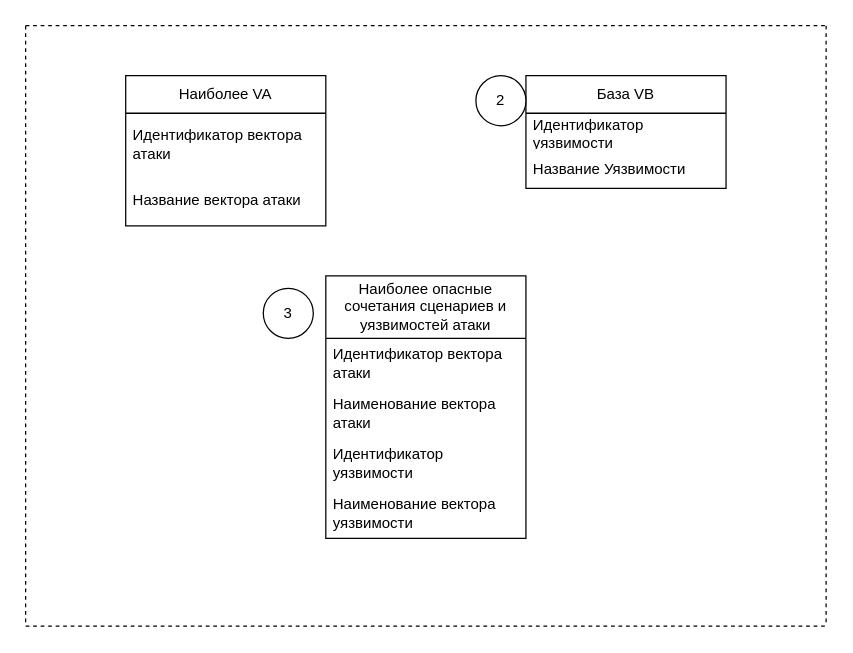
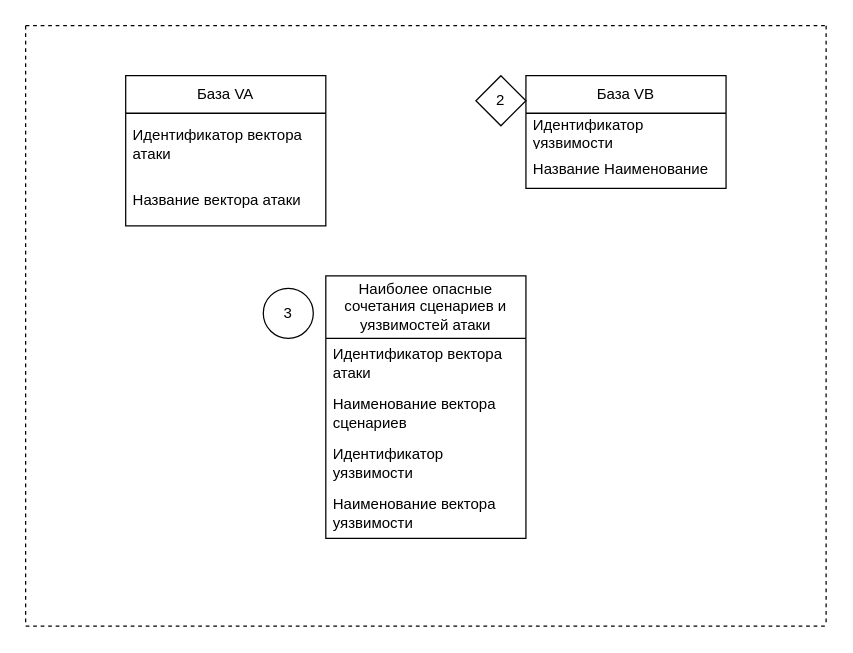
  <mxCell id="0" />
  <mxCell id="1" parent="0" />
  <mxCell id="2" value="" style="endArrow=none;dashed=1;html=1;rounded=0;" parent="1" edge="1"><mxGeometry width="50" height="50" relative="1" as="geometry"><mxPoint x="20" y="20" as="sourcePoint" /><mxPoint x="660" y="20" as="targetPoint" /></mxGeometry></mxCell>
  <mxCell id="3" value="" style="endArrow=none;dashed=1;html=1;rounded=0;" parent="1" edge="1"><mxGeometry width="50" height="50" relative="1" as="geometry"><mxPoint x="20" y="20" as="sourcePoint" /><mxPoint x="20" y="500" as="targetPoint" /></mxGeometry></mxCell>
  <mxCell id="4" value="" style="endArrow=none;dashed=1;html=1;rounded=0;" parent="1" edge="1"><mxGeometry width="50" height="50" relative="1" as="geometry"><mxPoint x="20" y="500" as="sourcePoint" /><mxPoint x="660" y="500" as="targetPoint" /></mxGeometry></mxCell>
- <mxCell id="5" value="Наиболее VA" style="swimlane;fontStyle=0;childLayout=stackLayout;horizontal=1;startSize=30;horizontalStack=0;resizeParent=1;resizeParentMax=0;resizeLast=0;collapsible=1;marginBottom=0;whiteSpace=wrap;html=1;" parent="1" vertex="1"><mxGeometry x="100" y="60" width="160" height="120" as="geometry" /></mxCell>
+ <mxCell id="5" value="База VA" style="swimlane;fontStyle=0;childLayout=stackLayout;horizontal=1;startSize=30;horizontalStack=0;resizeParent=1;resizeParentMax=0;resizeLast=0;collapsible=1;marginBottom=0;whiteSpace=wrap;html=1;" parent="1" vertex="1"><mxGeometry x="100" y="60" width="160" height="120" as="geometry" /></mxCell>
  <mxCell id="6" value="Идентификатор вектора атаки" style="text;strokeColor=none;fillColor=none;align=left;verticalAlign=middle;spacingLeft=4;spacingRight=4;overflow=hidden;points=[[0,0.5],[1,0.5]];portConstraint=eastwest;rotatable=0;whiteSpace=wrap;html=1;" parent="5" vertex="1"><mxGeometry y="30" width="160" height="50" as="geometry" /></mxCell>
  <mxCell id="7" value="Название вектора атаки" style="text;strokeColor=none;fillColor=none;align=left;verticalAlign=middle;spacingLeft=4;spacingRight=4;overflow=hidden;points=[[0,0.5],[1,0.5]];portConstraint=eastwest;rotatable=0;whiteSpace=wrap;html=1;" parent="5" vertex="1"><mxGeometry y="80" width="160" height="40" as="geometry" /></mxCell>
  <mxCell id="8" value="База VB" style="swimlane;fontStyle=0;childLayout=stackLayout;horizontal=1;startSize=30;horizontalStack=0;resizeParent=1;resizeParentMax=0;resizeLast=0;collapsible=1;marginBottom=0;whiteSpace=wrap;html=1;" parent="1" vertex="1"><mxGeometry x="420" y="60" width="160" height="90" as="geometry" /></mxCell>
  <mxCell id="9" value="Идентификатор уязвимости" style="text;strokeColor=none;fillColor=none;align=left;verticalAlign=middle;spacingLeft=4;spacingRight=4;overflow=hidden;points=[[0,0.5],[1,0.5]];portConstraint=eastwest;rotatable=0;whiteSpace=wrap;html=1;" parent="8" vertex="1"><mxGeometry y="30" width="160" height="30" as="geometry" /></mxCell>
- <mxCell id="10" value="Название Уязвимости" style="text;strokeColor=none;fillColor=none;align=left;verticalAlign=middle;spacingLeft=4;spacingRight=4;overflow=hidden;points=[[0,0.5],[1,0.5]];portConstraint=eastwest;rotatable=0;whiteSpace=wrap;html=1;" parent="8" vertex="1"><mxGeometry y="60" width="160" height="30" as="geometry" /></mxCell>
+ <mxCell id="10" value="Название Наименование" style="text;strokeColor=none;fillColor=none;align=left;verticalAlign=middle;spacingLeft=4;spacingRight=4;overflow=hidden;points=[[0,0.5],[1,0.5]];portConstraint=eastwest;rotatable=0;whiteSpace=wrap;html=1;" parent="8" vertex="1"><mxGeometry y="60" width="160" height="30" as="geometry" /></mxCell>
  <mxCell id="11" value="" style="endArrow=none;dashed=1;html=1;rounded=0;" parent="1" edge="1"><mxGeometry width="50" height="50" relative="1" as="geometry"><mxPoint x="660" y="20" as="sourcePoint" /><mxPoint x="660" y="500" as="targetPoint" /></mxGeometry></mxCell>
  <mxCell id="12" value="Наиболее опасные сочетания сценариев и уязвимостей атаки" style="swimlane;fontStyle=0;childLayout=stackLayout;horizontal=1;startSize=50;horizontalStack=0;resizeParent=1;resizeParentMax=0;resizeLast=0;collapsible=1;marginBottom=0;whiteSpace=wrap;html=1;" parent="1" vertex="1"><mxGeometry x="260" y="220" width="160" height="210" as="geometry" /></mxCell>
  <mxCell id="13" value="Идентификатор вектора атаки" style="text;strokeColor=none;fillColor=none;align=left;verticalAlign=middle;spacingLeft=4;spacingRight=4;overflow=hidden;points=[[0,0.5],[1,0.5]];portConstraint=eastwest;rotatable=0;whiteSpace=wrap;html=1;" parent="12" vertex="1"><mxGeometry y="50" width="160" height="40" as="geometry" /></mxCell>
- <mxCell id="14" value="Наименование вектора атаки" style="text;strokeColor=none;fillColor=none;align=left;verticalAlign=middle;spacingLeft=4;spacingRight=4;overflow=hidden;points=[[0,0.5],[1,0.5]];portConstraint=eastwest;rotatable=0;whiteSpace=wrap;html=1;" parent="12" vertex="1"><mxGeometry y="90" width="160" height="40" as="geometry" /></mxCell>
+ <mxCell id="14" value="Наименование вектора сценариев" style="text;strokeColor=none;fillColor=none;align=left;verticalAlign=middle;spacingLeft=4;spacingRight=4;overflow=hidden;points=[[0,0.5],[1,0.5]];portConstraint=eastwest;rotatable=0;whiteSpace=wrap;html=1;" parent="12" vertex="1"><mxGeometry y="90" width="160" height="40" as="geometry" /></mxCell>
  <mxCell id="15" value="Идентификатор уязвимости" style="text;strokeColor=none;fillColor=none;align=left;verticalAlign=middle;spacingLeft=4;spacingRight=4;overflow=hidden;points=[[0,0.5],[1,0.5]];portConstraint=eastwest;rotatable=0;whiteSpace=wrap;html=1;" parent="12" vertex="1"><mxGeometry y="130" width="160" height="40" as="geometry" /></mxCell>
  <mxCell id="16" value="Наименование вектора уязвимости" style="text;strokeColor=none;fillColor=none;align=left;verticalAlign=middle;spacingLeft=4;spacingRight=4;overflow=hidden;points=[[0,0.5],[1,0.5]];portConstraint=eastwest;rotatable=0;whiteSpace=wrap;html=1;" parent="12" vertex="1"><mxGeometry y="170" width="160" height="40" as="geometry" /></mxCell>
- <mxCell id="17" value="2" style="ellipse;whiteSpace=wrap;html=1;aspect=fixed;" vertex="1" parent="1"><mxGeometry x="380" y="60" width="40" height="40" as="geometry" /></mxCell>
+ <mxCell id="17" value="2" style="rhombus;whiteSpace=wrap;html=1;aspect=fixed;" vertex="1" parent="1"><mxGeometry x="380" y="60" width="40" height="40" as="geometry" /></mxCell>
  <mxCell id="18" value="3" style="ellipse;whiteSpace=wrap;html=1;aspect=fixed;" vertex="1" parent="1"><mxGeometry x="210" y="230" width="40" height="40" as="geometry" /></mxCell>
